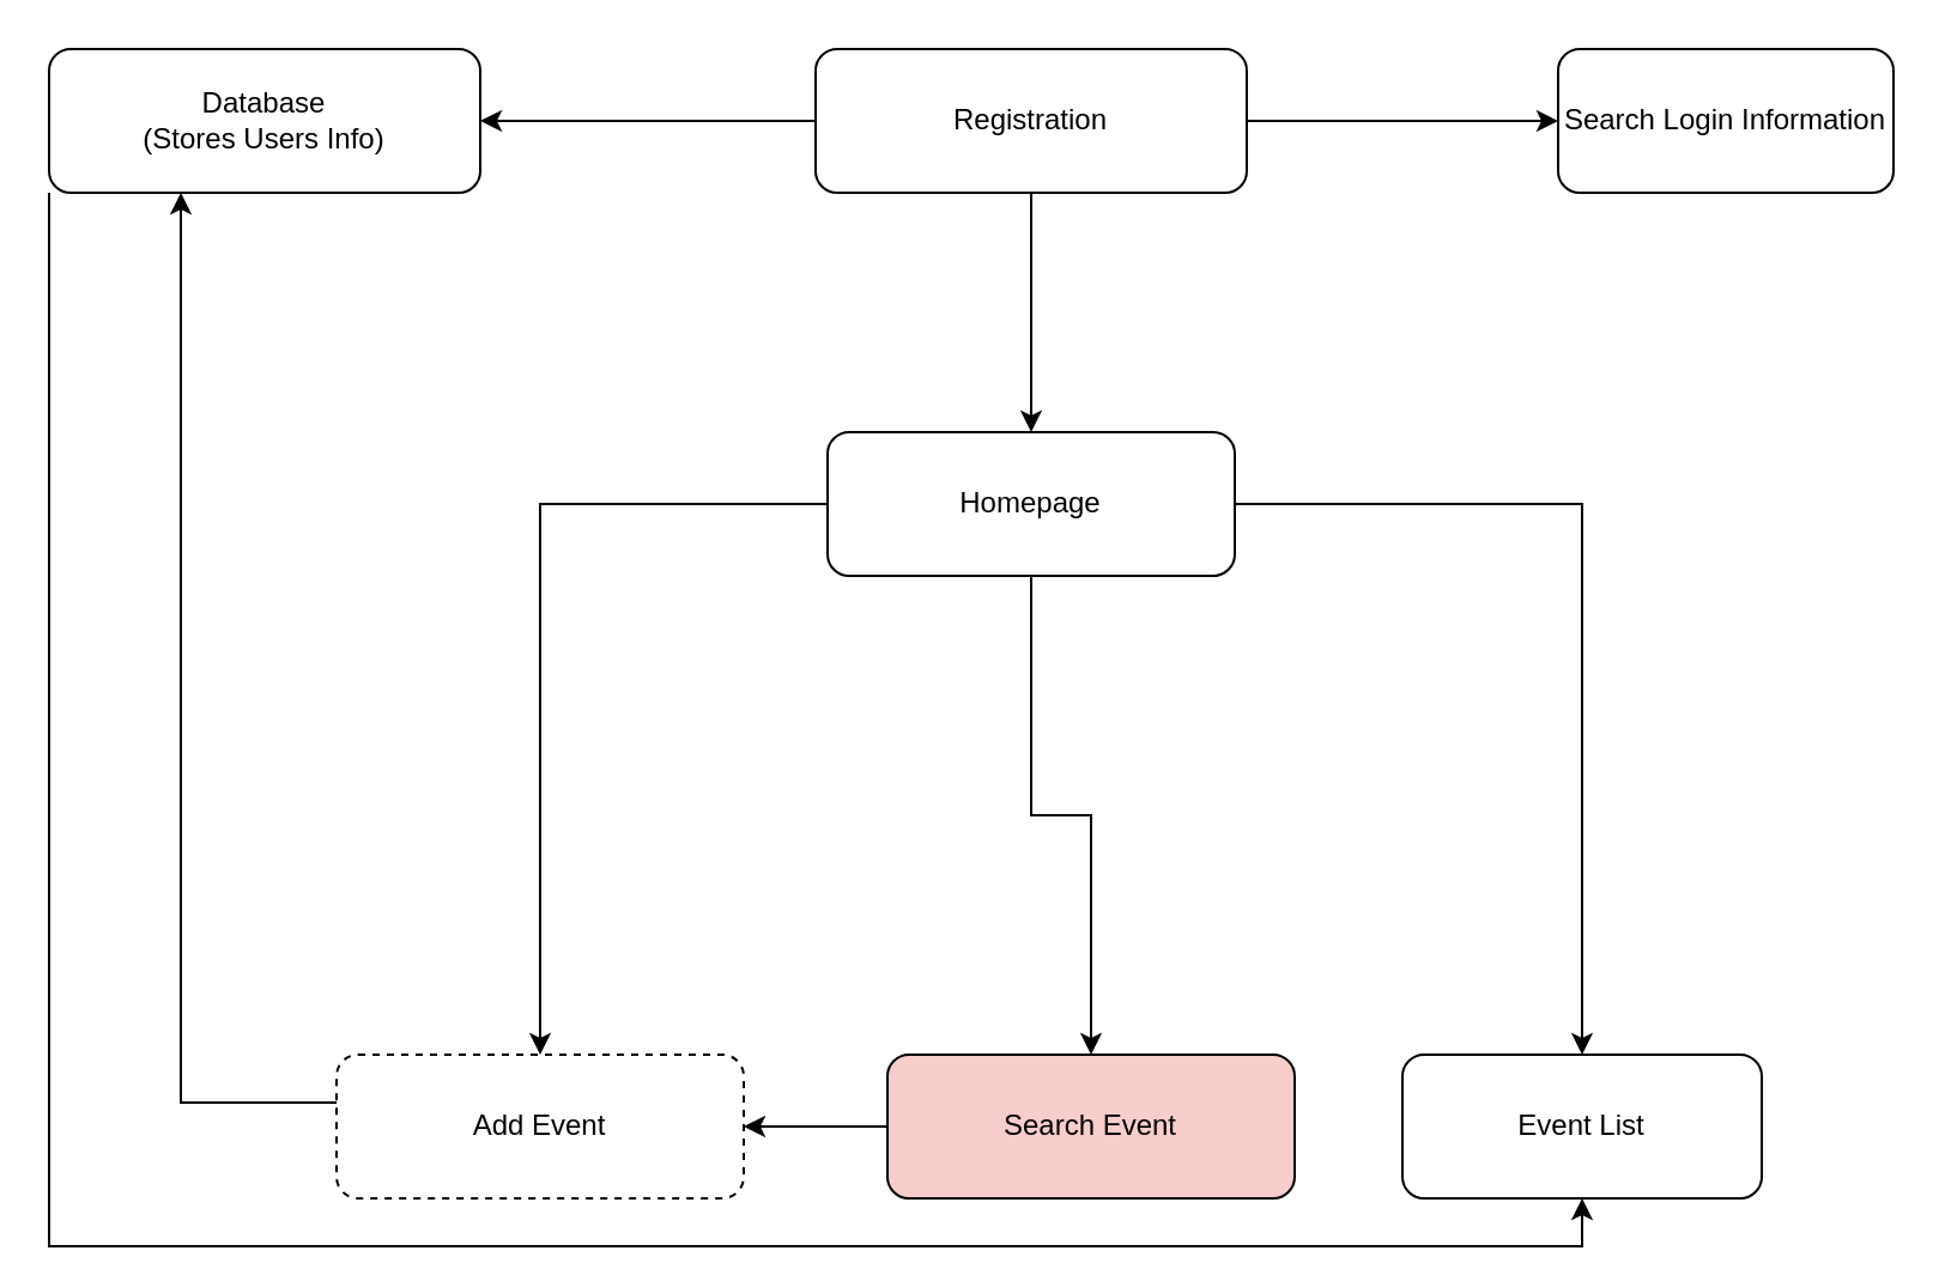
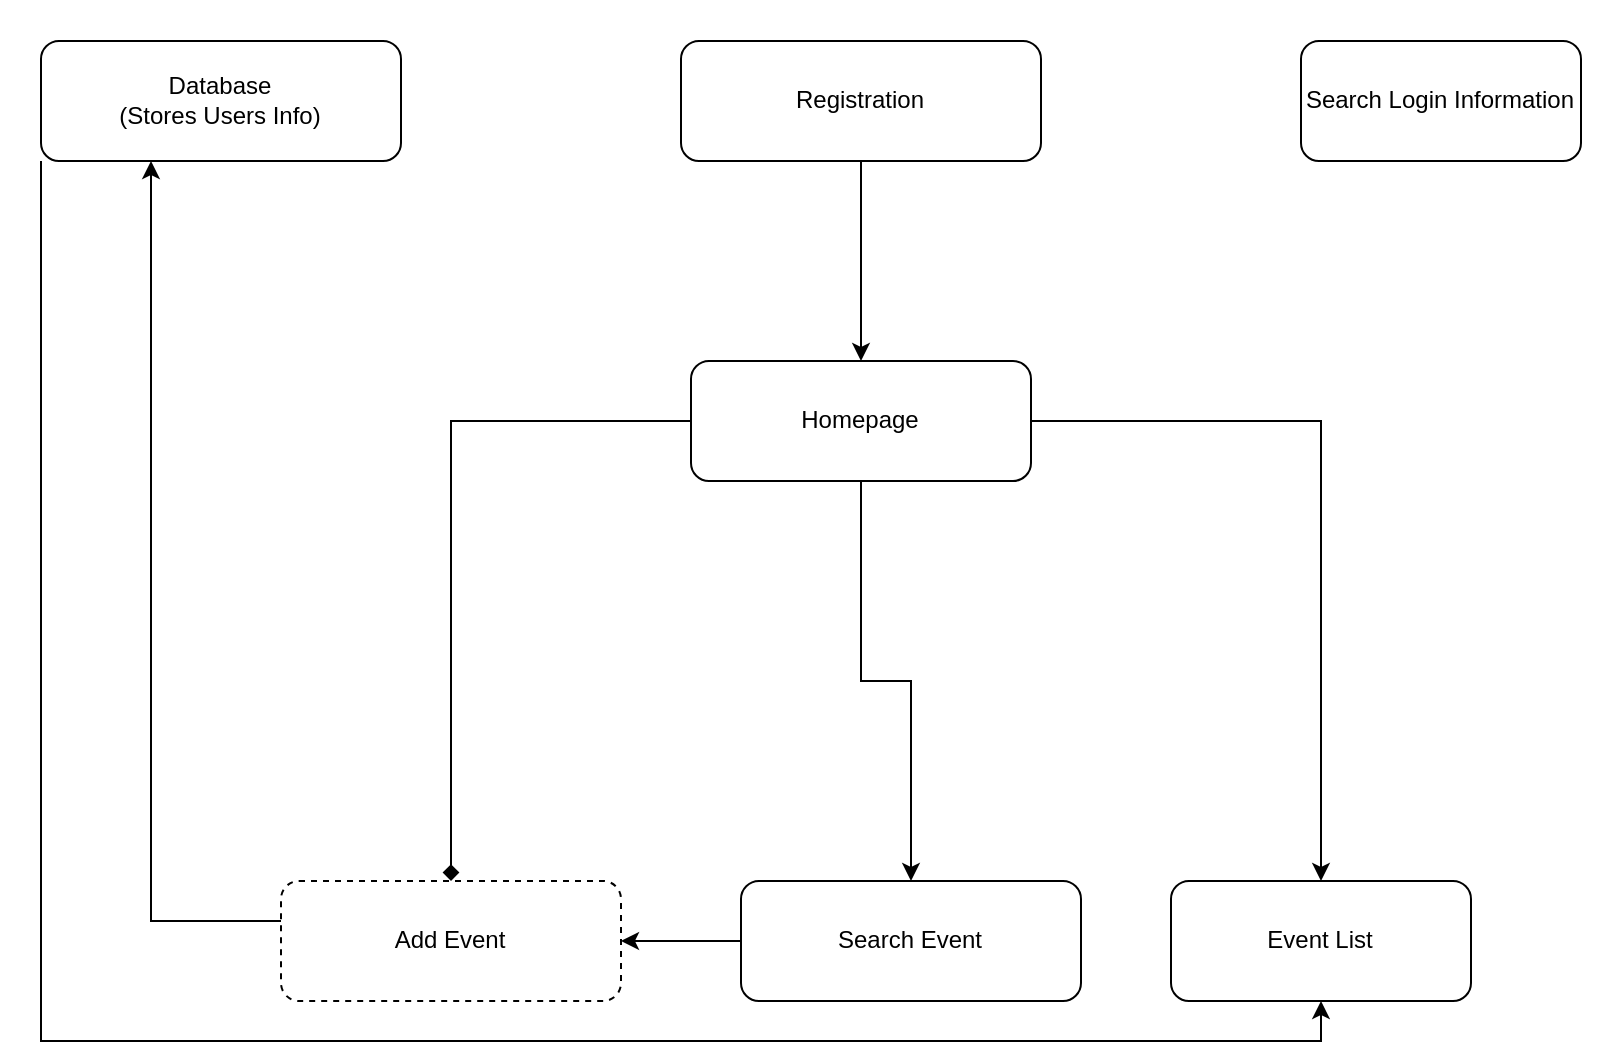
  <mxCell id="0" />
  <mxCell id="1" parent="0" />
  <mxCell id="2" value="" style="edgeStyle=orthogonalEdgeStyle;rounded=0;orthogonalLoop=1;jettySize=auto;html=1;" edge="1" parent="1" source="5" target="9"><mxGeometry relative="1" as="geometry" /></mxCell>
- <mxCell id="3" value="" style="edgeStyle=orthogonalEdgeStyle;rounded=0;orthogonalLoop=1;jettySize=auto;html=1;" edge="1" parent="1" source="5" target="12"><mxGeometry relative="1" as="geometry" /></mxCell>
- <mxCell id="4" value="" style="edgeStyle=orthogonalEdgeStyle;rounded=0;orthogonalLoop=1;jettySize=auto;html=1;" edge="1" parent="1" source="5" target="13"><mxGeometry relative="1" as="geometry" /></mxCell>
  <mxCell id="5" value="Registration" style="rounded=1;whiteSpace=wrap;html=1;" vertex="1" parent="1"><mxGeometry x="340" y="20" width="180" height="60" as="geometry" /></mxCell>
- <mxCell id="6" value="" style="edgeStyle=orthogonalEdgeStyle;rounded=0;orthogonalLoop=1;jettySize=auto;html=1;" edge="1" parent="1" source="9" target="10"><mxGeometry relative="1" as="geometry" /></mxCell>
+ <mxCell id="6" value="" style="edgeStyle=orthogonalEdgeStyle;rounded=0;orthogonalLoop=1;jettySize=auto;html=1;endArrow=diamond;" edge="1" parent="1" source="9" target="10"><mxGeometry relative="1" as="geometry" /></mxCell>
  <mxCell id="7" value="" style="edgeStyle=orthogonalEdgeStyle;rounded=0;orthogonalLoop=1;jettySize=auto;html=1;" edge="1" parent="1" source="9" target="16"><mxGeometry relative="1" as="geometry" /></mxCell>
  <mxCell id="8" value="" style="edgeStyle=orthogonalEdgeStyle;rounded=0;orthogonalLoop=1;jettySize=auto;html=1;" edge="1" parent="1" source="9" target="17"><mxGeometry relative="1" as="geometry" /></mxCell>
  <mxCell id="9" value="Homepage" style="whiteSpace=wrap;html=1;rounded=1;" vertex="1" parent="1"><mxGeometry x="345" y="180" width="170" height="60" as="geometry" /></mxCell>
  <mxCell id="10" value="Add Event" style="whiteSpace=wrap;html=1;rounded=1;dashed=1;" vertex="1" parent="1"><mxGeometry x="140" y="440" width="170" height="60" as="geometry" /></mxCell>
  <mxCell id="11" style="edgeStyle=orthogonalEdgeStyle;rounded=0;orthogonalLoop=1;jettySize=auto;html=1;exitX=0;exitY=1;exitDx=0;exitDy=0;entryX=0.5;entryY=1;entryDx=0;entryDy=0;" edge="1" parent="1" source="12" target="17"><mxGeometry relative="1" as="geometry" /></mxCell>
  <mxCell id="12" value="Database&lt;div&gt;(Stores Users Info)&lt;/div&gt;" style="whiteSpace=wrap;html=1;rounded=1;" vertex="1" parent="1"><mxGeometry x="20" y="20" width="180" height="60" as="geometry" /></mxCell>
  <mxCell id="13" value="Search Login Information" style="whiteSpace=wrap;html=1;rounded=1;" vertex="1" parent="1"><mxGeometry x="650" y="20" width="140" height="60" as="geometry" /></mxCell>
  <mxCell id="14" value="" style="endArrow=classic;html=1;rounded=0;entryX=0.5;entryY=1;entryDx=0;entryDy=0;" edge="1" parent="1"><mxGeometry width="50" height="50" relative="1" as="geometry"><mxPoint x="110" y="460" as="sourcePoint" /><mxPoint x="75" y="80" as="targetPoint" /><Array as="points"><mxPoint x="140" y="460" /><mxPoint x="75" y="460" /></Array></mxGeometry></mxCell>
  <mxCell id="15" style="edgeStyle=orthogonalEdgeStyle;rounded=0;orthogonalLoop=1;jettySize=auto;html=1;exitX=0;exitY=0.5;exitDx=0;exitDy=0;entryX=1;entryY=0.5;entryDx=0;entryDy=0;" edge="1" parent="1" source="16" target="10"><mxGeometry relative="1" as="geometry" /></mxCell>
- <mxCell id="16" value="Search Event" style="whiteSpace=wrap;html=1;rounded=1;fillColor=#f8cecc;" vertex="1" parent="1"><mxGeometry x="370" y="440" width="170" height="60" as="geometry" /></mxCell>
+ <mxCell id="16" value="Search Event" style="whiteSpace=wrap;html=1;rounded=1;" vertex="1" parent="1"><mxGeometry x="370" y="440" width="170" height="60" as="geometry" /></mxCell>
  <mxCell id="17" value="Event List" style="whiteSpace=wrap;html=1;rounded=1;" vertex="1" parent="1"><mxGeometry x="585" y="440" width="150" height="60" as="geometry" /></mxCell>
